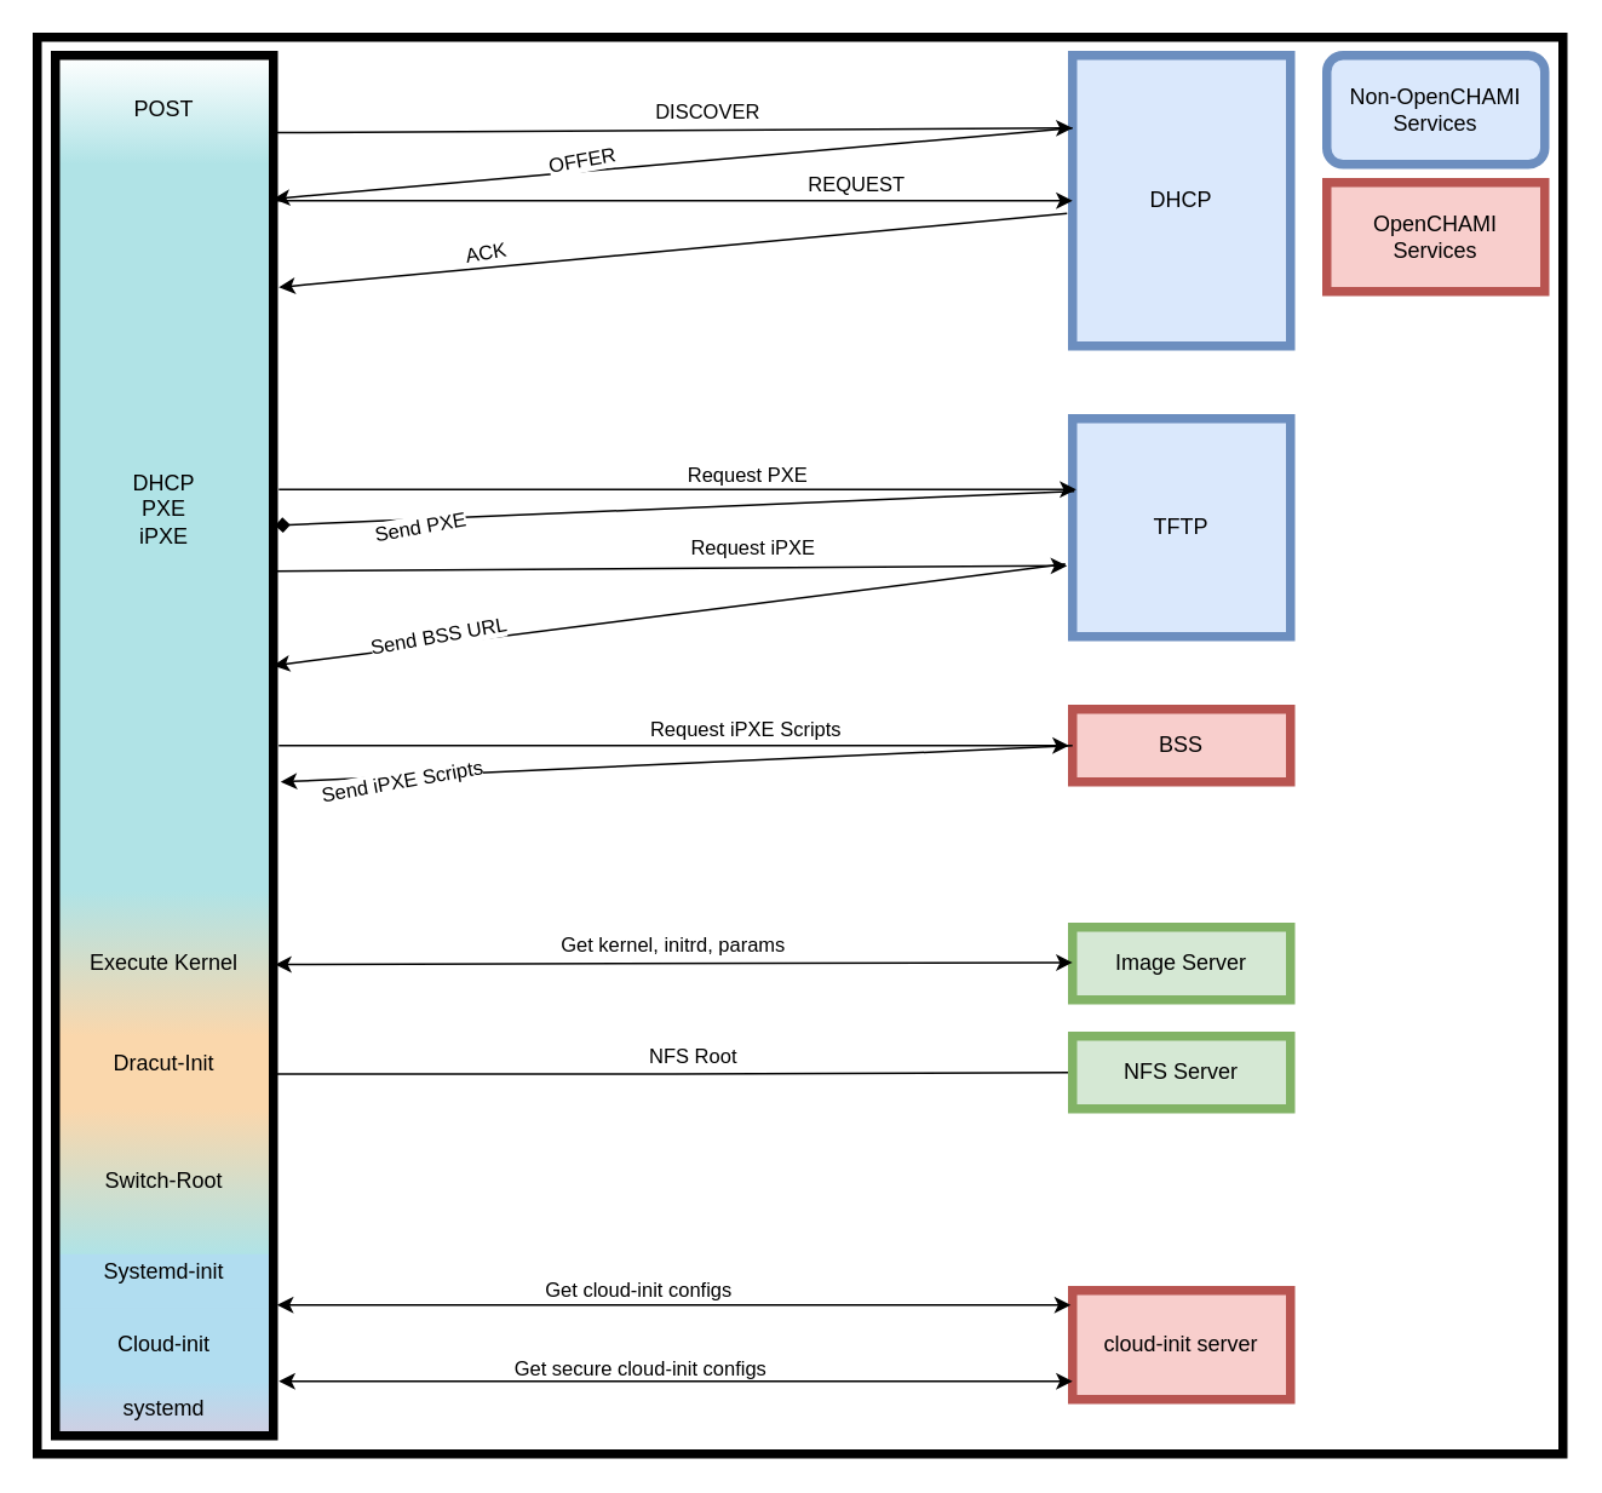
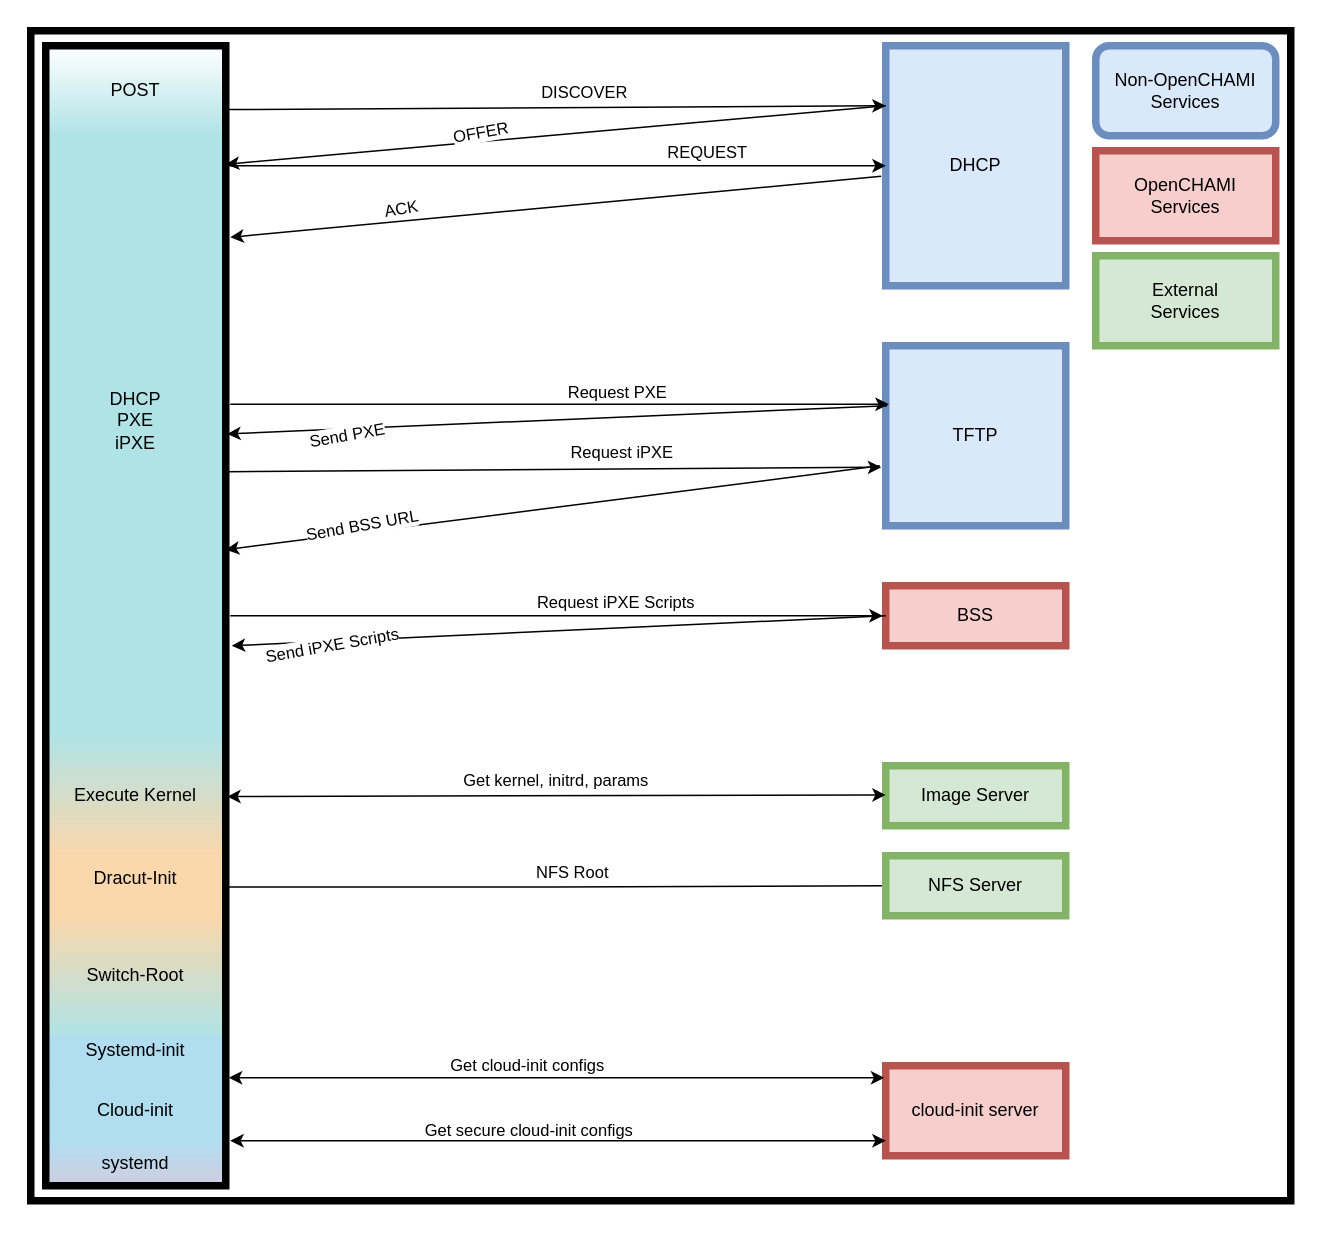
  <mxCell id="0" />
  <mxCell id="1" parent="0" />
  <mxCell id="2" value="" style="rounded=0;whiteSpace=wrap;html=1;strokeWidth=5;" vertex="1" parent="1"><mxGeometry x="20" y="20" width="840" height="780" as="geometry" /></mxCell>
  <mxCell id="3" value="DHCP" style="rounded=0;whiteSpace=wrap;html=1;direction=east;flipH=0;flipV=0;fillColor=#dae8fc;strokeColor=#6c8ebf;strokeWidth=5;" vertex="1" parent="1"><mxGeometry x="590" y="30" width="120" height="160" as="geometry" /></mxCell>
  <mxCell id="4" value="TFTP" style="rounded=0;whiteSpace=wrap;html=1;direction=east;flipH=0;flipV=0;fillColor=#dae8fc;strokeColor=#6c8ebf;strokeWidth=5;" vertex="1" parent="1"><mxGeometry x="590" y="230" width="120" height="120" as="geometry" /></mxCell>
  <mxCell id="5" value="BSS" style="rounded=0;whiteSpace=wrap;html=1;direction=east;flipH=0;flipV=0;fillColor=#f8cecc;strokeColor=#b85450;strokeWidth=5;" vertex="1" parent="1"><mxGeometry x="590" y="390" width="120" height="40" as="geometry" /></mxCell>
  <mxCell id="6" value="Image Server" style="rounded=0;whiteSpace=wrap;html=1;direction=east;flipH=0;flipV=0;fillColor=#d5e8d4;strokeColor=#82b366;strokeWidth=5;" vertex="1" parent="1"><mxGeometry x="590" y="510" width="120" height="40" as="geometry" /></mxCell>
  <mxCell id="7" value="" style="endArrow=classic;html=1;rounded=0;exitX=1;exitY=0.056;exitDx=0;exitDy=0;exitPerimeter=0;entryX=0;entryY=0.25;entryDx=0;entryDy=0;" edge="1" parent="1" source="49" target="3"><mxGeometry width="50" height="50" relative="1" as="geometry"><mxPoint x="330" y="470" as="sourcePoint" /><mxPoint x="380" y="420" as="targetPoint" /><Array as="points" /></mxGeometry></mxCell>
  <mxCell id="8" value="DISCOVER" style="edgeLabel;html=1;align=center;verticalAlign=middle;resizable=0;points=[];" vertex="1" connectable="0" parent="7"><mxGeometry x="0.099" y="-2" relative="1" as="geometry"><mxPoint x="-4" y="-13" as="offset" /></mxGeometry></mxCell>
  <mxCell id="9" value="" style="endArrow=classic;html=1;rounded=0;exitX=0;exitY=0.25;exitDx=0;exitDy=0;" edge="1" parent="1" source="3"><mxGeometry width="50" height="50" relative="1" as="geometry"><mxPoint x="330" y="470" as="sourcePoint" /><mxPoint x="150" y="109" as="targetPoint" /></mxGeometry></mxCell>
  <mxCell id="10" value="OFFER" style="edgeLabel;html=1;align=center;verticalAlign=middle;resizable=0;points=[];rotation=-10;" vertex="1" connectable="0" parent="9"><mxGeometry x="0.051" y="-1" relative="1" as="geometry"><mxPoint x="-39" y="-2" as="offset" /></mxGeometry></mxCell>
  <mxCell id="11" value="" style="endArrow=classic;html=1;rounded=0;entryX=0;entryY=0.5;entryDx=0;entryDy=0;" edge="1" parent="1" target="3"><mxGeometry width="50" height="50" relative="1" as="geometry"><mxPoint x="150" y="110" as="sourcePoint" /><mxPoint x="380" y="420" as="targetPoint" /></mxGeometry></mxCell>
  <mxCell id="12" value="REQUEST" style="edgeLabel;html=1;align=center;verticalAlign=middle;resizable=0;points=[];" vertex="1" connectable="0" parent="11"><mxGeometry x="0.132" y="-1" relative="1" as="geometry"><mxPoint x="71" y="-11" as="offset" /></mxGeometry></mxCell>
  <mxCell id="13" value="" style="endArrow=classic;html=1;rounded=0;exitX=-0.025;exitY=0.544;exitDx=0;exitDy=0;exitPerimeter=0;entryX=1.025;entryY=0.168;entryDx=0;entryDy=0;entryPerimeter=0;" edge="1" parent="1" source="3" target="49"><mxGeometry width="50" height="50" relative="1" as="geometry"><mxPoint x="330" y="470" as="sourcePoint" /><mxPoint x="160" y="149" as="targetPoint" /></mxGeometry></mxCell>
  <mxCell id="14" value="ACK" style="edgeLabel;html=1;align=center;verticalAlign=middle;resizable=0;points=[];rotation=-10;" vertex="1" connectable="0" parent="1"><mxGeometry x="299.998" y="109.997" as="geometry"><mxPoint x="-38.519" y="22.655" as="offset" /></mxGeometry></mxCell>
  <mxCell id="15" value="" style="endArrow=classic;html=1;rounded=0;entryX=0.017;entryY=0.325;entryDx=0;entryDy=0;entryPerimeter=0;" edge="1" parent="1" target="4"><mxGeometry width="50" height="50" relative="1" as="geometry"><mxPoint x="153" y="269" as="sourcePoint" /><mxPoint x="380" y="420" as="targetPoint" /></mxGeometry></mxCell>
  <mxCell id="16" value="Request PXE" style="edgeLabel;html=1;align=center;verticalAlign=middle;resizable=0;points=[];" vertex="1" connectable="0" parent="15"><mxGeometry x="-0.112" y="1" relative="1" as="geometry"><mxPoint x="62" y="-8" as="offset" /></mxGeometry></mxCell>
- <mxCell id="17" value="" style="endArrow=diamond;html=1;rounded=0;exitX=0.008;exitY=0.333;exitDx=0;exitDy=0;exitPerimeter=0;entryX=1.008;entryY=0.52;entryDx=0;entryDy=0;entryPerimeter=0;" edge="1" parent="1" source="4" target="30"><mxGeometry width="50" height="50" relative="1" as="geometry"><mxPoint x="330" y="470" as="sourcePoint" /><mxPoint x="380" y="420" as="targetPoint" /></mxGeometry></mxCell>
+ <mxCell id="17" value="" style="endArrow=classic;html=1;rounded=0;exitX=0.008;exitY=0.333;exitDx=0;exitDy=0;exitPerimeter=0;entryX=1.008;entryY=0.52;entryDx=0;entryDy=0;entryPerimeter=0;" edge="1" parent="1" source="4" target="30"><mxGeometry width="50" height="50" relative="1" as="geometry"><mxPoint x="330" y="470" as="sourcePoint" /><mxPoint x="380" y="420" as="targetPoint" /></mxGeometry></mxCell>
  <mxCell id="18" value="Send PXE" style="edgeLabel;html=1;align=center;verticalAlign=middle;resizable=0;points=[];rotation=-10;" vertex="1" connectable="0" parent="17"><mxGeometry x="-0.034" relative="1" as="geometry"><mxPoint x="-148" y="11" as="offset" /></mxGeometry></mxCell>
  <mxCell id="19" value="" style="endArrow=classic;html=1;rounded=0;entryX=-0.025;entryY=0.675;entryDx=0;entryDy=0;entryPerimeter=0;" edge="1" parent="1" target="4"><mxGeometry width="50" height="50" relative="1" as="geometry"><mxPoint x="150" y="314" as="sourcePoint" /><mxPoint x="380" y="420" as="targetPoint" /></mxGeometry></mxCell>
  <mxCell id="20" value="Request iPXE" style="edgeLabel;html=1;align=center;verticalAlign=middle;resizable=0;points=[];" vertex="1" connectable="0" parent="19"><mxGeometry x="0.208" relative="1" as="geometry"><mxPoint y="-12" as="offset" /></mxGeometry></mxCell>
  <mxCell id="21" value="" style="endArrow=classic;html=1;rounded=0;exitX=-0.033;exitY=0.667;exitDx=0;exitDy=0;exitPerimeter=0;entryX=1;entryY=0.442;entryDx=0;entryDy=0;entryPerimeter=0;" edge="1" parent="1" source="4" target="49"><mxGeometry width="50" height="50" relative="1" as="geometry"><mxPoint x="330" y="470" as="sourcePoint" /><mxPoint x="380" y="420" as="targetPoint" /></mxGeometry></mxCell>
  <mxCell id="22" value="Send BSS URL" style="edgeLabel;html=1;align=center;verticalAlign=middle;resizable=0;points=[];rotation=-10;" vertex="1" connectable="0" parent="1"><mxGeometry x="239.996" y="350.004" as="geometry" /></mxCell>
  <mxCell id="23" value="" style="endArrow=classic;html=1;rounded=0;" edge="1" parent="1"><mxGeometry width="50" height="50" relative="1" as="geometry"><mxPoint x="153" y="410" as="sourcePoint" /><mxPoint x="588" y="410" as="targetPoint" /></mxGeometry></mxCell>
  <mxCell id="24" value="Request iPXE Scripts" style="edgeLabel;html=1;align=center;verticalAlign=middle;resizable=0;points=[];" vertex="1" connectable="0" parent="23"><mxGeometry x="0.177" y="-1" relative="1" as="geometry"><mxPoint y="-11" as="offset" /></mxGeometry></mxCell>
  <mxCell id="25" value="" style="endArrow=classic;html=1;rounded=0;exitX=0;exitY=0.5;exitDx=0;exitDy=0;" edge="1" parent="1" source="5"><mxGeometry width="50" height="50" relative="1" as="geometry"><mxPoint x="590" y="430" as="sourcePoint" /><mxPoint x="154" y="430" as="targetPoint" /></mxGeometry></mxCell>
  <mxCell id="26" value="Send iPXE Scripts " style="edgeLabel;html=1;align=center;verticalAlign=middle;resizable=0;points=[];rotation=-10;" vertex="1" connectable="0" parent="1"><mxGeometry x="219.996" y="430.004" as="geometry" /></mxCell>
  <mxCell id="27" value="" style="endArrow=classic;html=1;rounded=0;entryX=0;entryY=0.5;entryDx=0;entryDy=0;exitX=1.008;exitY=0.633;exitDx=0;exitDy=0;exitPerimeter=0;startArrow=classic;startFill=1;" edge="1" parent="1"><mxGeometry width="50" height="50" relative="1" as="geometry"><mxPoint x="150.96" y="530.54" as="sourcePoint" /><mxPoint x="590" y="529.46" as="targetPoint" /></mxGeometry></mxCell>
  <mxCell id="28" value="Get kernel, initrd, params" style="edgeLabel;html=1;align=center;verticalAlign=middle;resizable=0;points=[];" vertex="1" connectable="0" parent="27"><mxGeometry x="0.271" relative="1" as="geometry"><mxPoint x="-60" y="-10" as="offset" /></mxGeometry></mxCell>
  <mxCell id="29" style="edgeStyle=orthogonalEdgeStyle;rounded=0;orthogonalLoop=1;jettySize=auto;html=1;exitX=0.5;exitY=1;exitDx=0;exitDy=0;" edge="1" parent="1" source="6" target="6"><mxGeometry relative="1" as="geometry" /></mxCell>
  <mxCell id="30" value="&lt;div&gt;DHCP&lt;br&gt;&lt;/div&gt;&lt;div&gt;PXE&lt;/div&gt;&lt;div&gt;iPXE&lt;br&gt;&lt;/div&gt;" style="rounded=0;whiteSpace=wrap;html=1;fillColor=#b0e3e6;strokeColor=none;" vertex="1" parent="1"><mxGeometry x="30" y="60" width="120" height="440" as="geometry" /></mxCell>
  <mxCell id="31" value="" style="edgeStyle=orthogonalEdgeStyle;rounded=0;orthogonalLoop=1;jettySize=auto;html=1;entryX=0;entryY=0.5;entryDx=0;entryDy=0;strokeColor=default;endArrow=none;endFill=0;exitX=1.008;exitY=0.738;exitDx=0;exitDy=0;exitPerimeter=0;" edge="1" parent="1" source="49" target="34"><mxGeometry relative="1" as="geometry"><mxPoint x="290" y="590" as="targetPoint" /></mxGeometry></mxCell>
  <mxCell id="32" value="NFS Root" style="edgeLabel;html=1;align=center;verticalAlign=middle;resizable=0;points=[];" vertex="1" connectable="0" parent="31"><mxGeometry x="0.045" y="-4" relative="1" as="geometry"><mxPoint y="-14" as="offset" /></mxGeometry></mxCell>
  <mxCell id="33" value="Dracut-Init" style="rounded=0;whiteSpace=wrap;html=1;fillColor=#fad7ac;strokeColor=none;" vertex="1" parent="1"><mxGeometry x="30" y="550" width="120" height="70" as="geometry" /></mxCell>
  <mxCell id="34" value="NFS Server" style="rounded=0;whiteSpace=wrap;html=1;direction=east;flipH=0;flipV=0;fillColor=#d5e8d4;strokeColor=#82b366;strokeWidth=5;" vertex="1" parent="1"><mxGeometry x="590" y="570" width="120" height="40" as="geometry" /></mxCell>
  <mxCell id="35" value="Cloud-init" style="rounded=0;whiteSpace=wrap;html=1;fillColor=#b1ddf0;strokeColor=none;gradientColor=none;" vertex="1" parent="1"><mxGeometry x="30" y="710" width="120" height="60" as="geometry" /></mxCell>
  <mxCell id="36" value="cloud-init server" style="rounded=0;whiteSpace=wrap;html=1;fillColor=#f8cecc;strokeColor=#b85450;strokeWidth=5;" vertex="1" parent="1"><mxGeometry x="590" y="710" width="120" height="60" as="geometry" /></mxCell>
  <mxCell id="37" value="" style="endArrow=classic;html=1;rounded=0;entryX=-0.008;entryY=0.133;entryDx=0;entryDy=0;entryPerimeter=0;exitX=1.017;exitY=0.133;exitDx=0;exitDy=0;exitPerimeter=0;startArrow=classic;startFill=1;" edge="1" parent="1" source="35" target="36"><mxGeometry width="50" height="50" relative="1" as="geometry"><mxPoint x="160" y="688" as="sourcePoint" /><mxPoint x="380" y="380" as="targetPoint" /></mxGeometry></mxCell>
  <mxCell id="38" value="Get cloud-init configs" style="edgeLabel;html=1;align=center;verticalAlign=middle;resizable=0;points=[];" vertex="1" connectable="0" parent="37"><mxGeometry x="-0.213" relative="1" as="geometry"><mxPoint x="26" y="-8" as="offset" /></mxGeometry></mxCell>
  <mxCell id="39" value="Systemd-init" style="rounded=0;whiteSpace=wrap;html=1;fillColor=#b1ddf0;strokeColor=none;" vertex="1" parent="1"><mxGeometry x="30" y="680" width="120" height="40" as="geometry" /></mxCell>
  <mxCell id="40" value="" style="endArrow=classic;html=1;rounded=0;entryX=-0.008;entryY=0.133;entryDx=0;entryDy=0;entryPerimeter=0;exitX=1.017;exitY=0.133;exitDx=0;exitDy=0;exitPerimeter=0;startArrow=classic;startFill=1;" edge="1" parent="1"><mxGeometry width="50" height="50" relative="1" as="geometry"><mxPoint x="153" y="760" as="sourcePoint" /><mxPoint x="590" y="760" as="targetPoint" /></mxGeometry></mxCell>
  <mxCell id="41" value="Get secure cloud-init configs" style="edgeLabel;html=1;align=center;verticalAlign=middle;resizable=0;points=[];" vertex="1" connectable="0" parent="40"><mxGeometry x="-0.213" relative="1" as="geometry"><mxPoint x="26" y="-8" as="offset" /></mxGeometry></mxCell>
  <mxCell id="42" value="&lt;div&gt;OpenCHAMI&lt;br&gt;&lt;/div&gt;&lt;div&gt;Services&lt;br&gt;&lt;/div&gt;" style="rounded=0;whiteSpace=wrap;html=1;fillColor=#f8cecc;strokeColor=#b85450;strokeWidth=5;" vertex="1" parent="1"><mxGeometry x="730" y="100" width="120" height="60" as="geometry" /></mxCell>
+ <mxCell id="43" value="&lt;div&gt;External&lt;/div&gt;&lt;div&gt;Services&lt;/div&gt;" style="rounded=0;whiteSpace=wrap;html=1;fillColor=#d5e8d4;strokeColor=#82b366;strokeWidth=5;" vertex="1" parent="1"><mxGeometry x="730" y="170" width="120" height="60" as="geometry" /></mxCell>
  <mxCell id="44" value="&lt;div&gt;Non-OpenCHAMI&lt;/div&gt;&lt;div&gt;Services&lt;/div&gt;" style="whiteSpace=wrap;html=1;fillColor=#dae8fc;strokeColor=#6c8ebf;strokeWidth=5;rounded=1;" vertex="1" parent="1"><mxGeometry x="730" y="30" width="120" height="60" as="geometry" /></mxCell>
  <mxCell id="45" value="Execute Kernel" style="rounded=0;whiteSpace=wrap;html=1;fillColor=#b0e3e6;strokeColor=none;gradientColor=#FAD7AC;" vertex="1" parent="1"><mxGeometry x="30" y="490" width="120" height="80" as="geometry" /></mxCell>
  <mxCell id="46" value="Switch-Root" style="rounded=0;whiteSpace=wrap;html=1;fillColor=#fad7ac;strokeColor=none;gradientColor=#B0E3E6;" vertex="1" parent="1"><mxGeometry x="30" y="610" width="120" height="80" as="geometry" /></mxCell>
  <mxCell id="47" value="POST" style="rounded=0;whiteSpace=wrap;html=1;strokeColor=none;gradientColor=#B0E3E6;" vertex="1" parent="1"><mxGeometry x="30" y="30" width="120" height="60" as="geometry" /></mxCell>
  <mxCell id="48" value="systemd" style="rounded=0;whiteSpace=wrap;html=1;fillColor=#d0cee2;strokeColor=none;gradientColor=#B1DDF0;gradientDirection=north;" vertex="1" parent="1"><mxGeometry x="30" y="760" width="120" height="30" as="geometry" /></mxCell>
  <mxCell id="49" value="" style="rounded=0;whiteSpace=wrap;html=1;direction=east;flipH=0;flipV=0;strokeColor=default;strokeWidth=5;fillColor=none;" vertex="1" parent="1"><mxGeometry x="30" y="30" width="120" height="760" as="geometry" /></mxCell>
